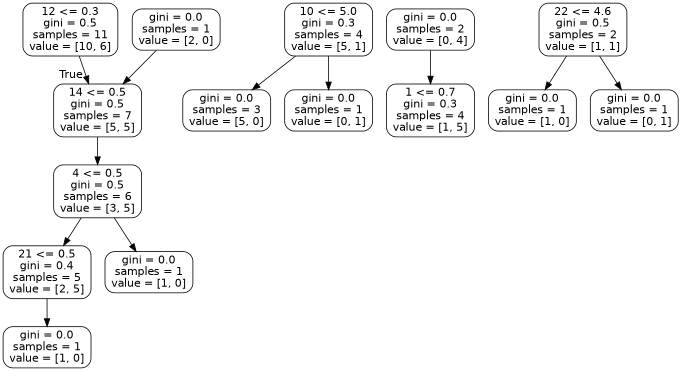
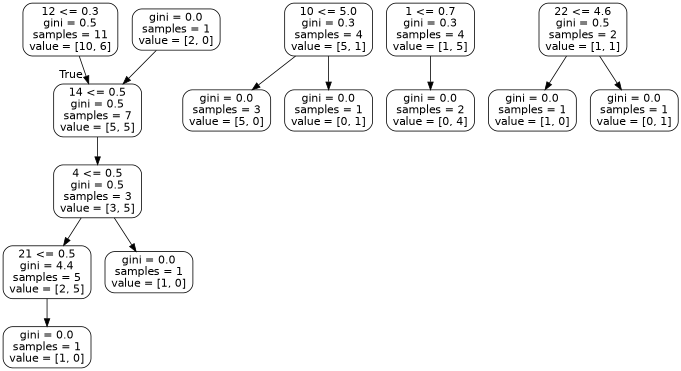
  digraph {
    node [color=black fontname=helvetica shape=box style=rounded]
    edge [fontname=helvetica]
    n1 [label="12 <= 0.3\ngini = 0.5\nsamples = 11\nvalue = [10, 6]"]
    n2 [label="14 <= 0.5\ngini = 0.5\nsamples = 7\nvalue = [5, 5]"]
-   n3 [label="4 <= 0.5\ngini = 0.5\nsamples = 6\nvalue = [3, 5]"]
+   n3 [label="4 <= 0.5\ngini = 0.5\nsamples = 3\nvalue = [3, 5]"]
    n4 [label="10 <= 5.0\ngini = 0.3\nsamples = 4\nvalue = [5, 1]"]
    n5 [label="gini = 0.0\nsamples = 3\nvalue = [5, 0]"]
    n6 [label="gini = 0.0\nsamples = 1\nvalue = [0, 1]"]
-   n7 [label="21 <= 0.5\ngini = 0.4\nsamples = 5\nvalue = [2, 5]"]
+   n7 [label="21 <= 0.5\ngini = 4.4\nsamples = 5\nvalue = [2, 5]"]
    n8 [label="gini = 0.0\nsamples = 1\nvalue = [1, 0]"]
    n9 [label="gini = 0.0\nsamples = 1\nvalue = [2, 0]"]
    n10 [label="gini = 0.0\nsamples = 1\nvalue = [1, 0]"]
    n11 [label="1 <= 0.7\ngini = 0.3\nsamples = 4\nvalue = [1, 5]"]
    n12 [label="gini = 0.0\nsamples = 2\nvalue = [0, 4]"]
    n13 [label="22 <= 4.6\ngini = 0.5\nsamples = 2\nvalue = [1, 1]"]
    n14 [label="gini = 0.0\nsamples = 1\nvalue = [1, 0]"]
    n15 [label="gini = 0.0\nsamples = 1\nvalue = [0, 1]"]
    n1 -> n2 [headlabel=True labelangle=45 labeldistance=2.5]
    n2 -> n3
    n3 -> n7
    n3 -> n8
    n4 -> n5
    n4 -> n6
    n7 -> n10
    n9 -> n2
-   n12 -> n11
+   n11 -> n12
    n13 -> n14
    n13 -> n15
  }
